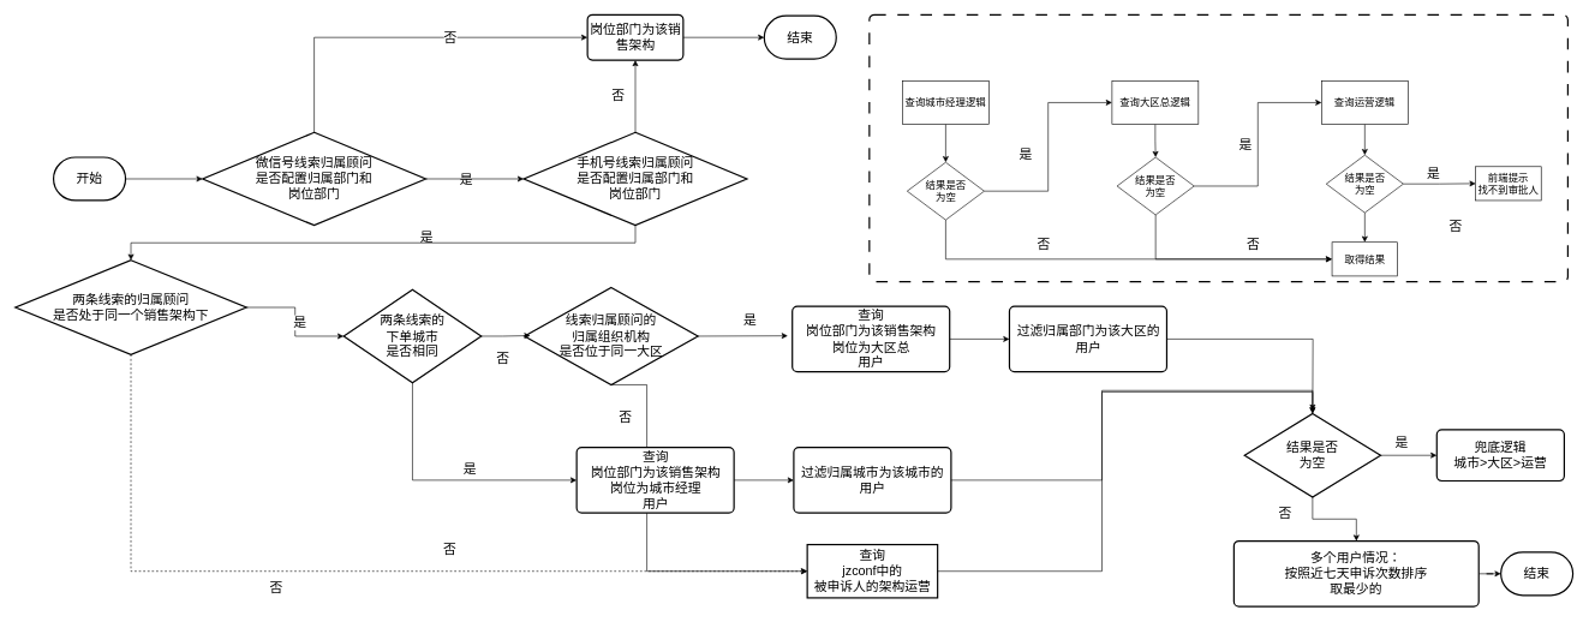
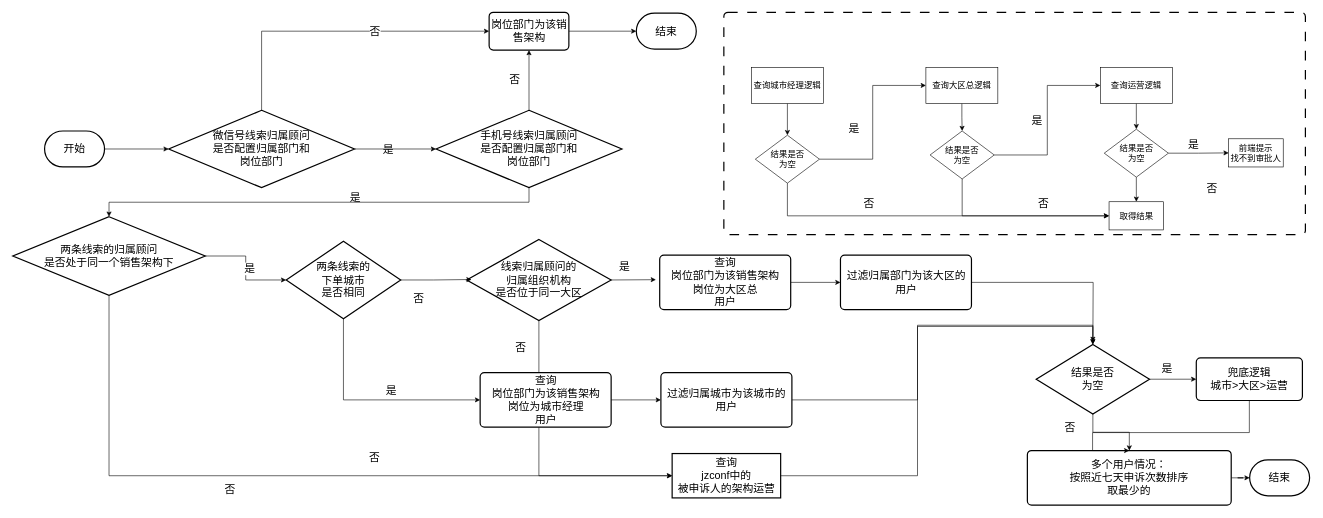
  <mxCell id="0" />
  <mxCell id="1" parent="0" />
  <mxCell id="2" style="edgeStyle=orthogonalEdgeStyle;rounded=0;orthogonalLoop=1;jettySize=auto;html=1;exitX=0.5;exitY=1;exitDx=0;exitDy=0;exitPerimeter=0;entryX=0;entryY=0.5;entryDx=0;entryDy=0;" edge="1" parent="1" source="23" target="33"><mxGeometry relative="1" as="geometry"><Array as="points"><mxPoint x="897" y="793" /></Array></mxGeometry></mxCell>
  <mxCell id="3" value="&lt;font style=&quot;font-size: 18px;&quot;&gt;开始&lt;/font&gt;" style="strokeWidth=2;html=1;shape=mxgraph.flowchart.terminator;whiteSpace=wrap;" vertex="1" parent="1"><mxGeometry x="73" y="218" width="100" height="60" as="geometry" /></mxCell>
  <mxCell id="4" style="edgeStyle=orthogonalEdgeStyle;rounded=0;orthogonalLoop=1;jettySize=auto;html=1;exitX=0.5;exitY=0;exitDx=0;exitDy=0;exitPerimeter=0;entryX=0;entryY=0.5;entryDx=0;entryDy=0;" edge="1" parent="1" source="6" target="15"><mxGeometry relative="1" as="geometry" /></mxCell>
  <mxCell id="5" value="&lt;font style=&quot;font-size: 18px;&quot;&gt;是&lt;/font&gt;" style="edgeLabel;html=1;align=center;verticalAlign=middle;resizable=0;points=[];" vertex="1" connectable="0" parent="4"><mxGeometry x="0.107" y="-5" relative="1" as="geometry"><mxPoint x="59" y="192" as="offset" /></mxGeometry></mxCell>
  <mxCell id="6" value="&lt;font style=&quot;font-size: 18px;&quot;&gt;微信号线索归属顾问&lt;br&gt;是否配置归属部门和&lt;br&gt;岗位部门&lt;/font&gt;" style="strokeWidth=2;html=1;shape=mxgraph.flowchart.decision;whiteSpace=wrap;" vertex="1" parent="1"><mxGeometry x="280" y="183.5" width="310" height="129" as="geometry" /></mxCell>
  <mxCell id="7" style="edgeStyle=orthogonalEdgeStyle;rounded=0;orthogonalLoop=1;jettySize=auto;html=1;exitX=0.5;exitY=0;exitDx=0;exitDy=0;exitPerimeter=0;entryX=0.5;entryY=1;entryDx=0;entryDy=0;" edge="1" parent="1" source="10" target="15"><mxGeometry relative="1" as="geometry" /></mxCell>
  <mxCell id="8" value="&lt;font style=&quot;font-size: 18px;&quot;&gt;是&lt;/font&gt;" style="edgeLabel;html=1;align=center;verticalAlign=middle;resizable=0;points=[];" vertex="1" connectable="0" parent="7"><mxGeometry x="0.144" y="-1" relative="1" as="geometry"><mxPoint x="-292" y="203" as="offset" /></mxGeometry></mxCell>
  <mxCell id="9" style="edgeStyle=orthogonalEdgeStyle;rounded=0;orthogonalLoop=1;jettySize=auto;html=1;exitX=0.5;exitY=1;exitDx=0;exitDy=0;exitPerimeter=0;" edge="1" parent="1" source="10" target="19"><mxGeometry relative="1" as="geometry" /></mxCell>
  <mxCell id="10" value="&lt;font style=&quot;font-size: 18px;&quot;&gt;手机号线索归属顾问&lt;br&gt;是否配置归属部门和&lt;br&gt;岗位部门&lt;/font&gt;" style="strokeWidth=2;html=1;shape=mxgraph.flowchart.decision;whiteSpace=wrap;" vertex="1" parent="1"><mxGeometry x="726" y="183.5" width="310" height="129" as="geometry" /></mxCell>
  <mxCell id="11" style="edgeStyle=orthogonalEdgeStyle;rounded=0;orthogonalLoop=1;jettySize=auto;html=1;exitX=1;exitY=0.5;exitDx=0;exitDy=0;exitPerimeter=0;entryX=0;entryY=0.5;entryDx=0;entryDy=0;entryPerimeter=0;" edge="1" parent="1" source="3" target="6"><mxGeometry relative="1" as="geometry" /></mxCell>
  <mxCell id="12" style="edgeStyle=orthogonalEdgeStyle;rounded=0;orthogonalLoop=1;jettySize=auto;html=1;exitX=1;exitY=0.5;exitDx=0;exitDy=0;exitPerimeter=0;entryX=0;entryY=0.5;entryDx=0;entryDy=0;entryPerimeter=0;" edge="1" parent="1" source="6" target="10"><mxGeometry relative="1" as="geometry" /></mxCell>
  <mxCell id="13" value="&lt;span style=&quot;font-size: 18px;&quot;&gt;否&lt;/span&gt;" style="edgeLabel;html=1;align=center;verticalAlign=middle;resizable=0;points=[];" vertex="1" connectable="0" parent="12"><mxGeometry x="0.101" y="-2" relative="1" as="geometry"><mxPoint x="-42" y="-198" as="offset" /></mxGeometry></mxCell>
  <mxCell id="14" style="edgeStyle=orthogonalEdgeStyle;rounded=0;orthogonalLoop=1;jettySize=auto;html=1;exitX=1;exitY=0.5;exitDx=0;exitDy=0;" edge="1" parent="1" source="15" target="17"><mxGeometry relative="1" as="geometry" /></mxCell>
  <mxCell id="15" value="&lt;font style=&quot;font-size: 18px;&quot;&gt;岗位部门为该销售架构&lt;/font&gt;" style="rounded=1;whiteSpace=wrap;html=1;absoluteArcSize=1;arcSize=14;strokeWidth=2;" vertex="1" parent="1"><mxGeometry x="814.5" y="20" width="133" height="63" as="geometry" /></mxCell>
  <mxCell id="16" value="&lt;span style=&quot;font-size: 18px;&quot;&gt;否&lt;/span&gt;" style="edgeLabel;html=1;align=center;verticalAlign=middle;resizable=0;points=[];" vertex="1" connectable="0" parent="1"><mxGeometry x="660" y="72" as="geometry"><mxPoint x="196" y="60" as="offset" /></mxGeometry></mxCell>
  <mxCell id="17" value="&lt;font style=&quot;font-size: 18px;&quot;&gt;结束&lt;/font&gt;" style="strokeWidth=2;html=1;shape=mxgraph.flowchart.terminator;whiteSpace=wrap;" vertex="1" parent="1"><mxGeometry x="1060" y="21.5" width="100" height="60" as="geometry" /></mxCell>
- <mxCell id="18" style="edgeStyle=orthogonalEdgeStyle;rounded=0;orthogonalLoop=1;jettySize=auto;html=1;exitX=0.5;exitY=1;exitDx=0;exitDy=0;exitPerimeter=0;entryX=0;entryY=0.5;entryDx=0;entryDy=0;dashed=1;" edge="1" parent="1" source="19" target="33"><mxGeometry relative="1" as="geometry" /></mxCell>
+ <mxCell id="18" style="edgeStyle=orthogonalEdgeStyle;rounded=0;orthogonalLoop=1;jettySize=auto;html=1;exitX=0.5;exitY=1;exitDx=0;exitDy=0;exitPerimeter=0;entryX=0;entryY=0.5;entryDx=0;entryDy=0;" edge="1" parent="1" source="19" target="33"><mxGeometry relative="1" as="geometry" /></mxCell>
  <mxCell id="19" value="&lt;font style=&quot;font-size: 18px;&quot;&gt;两条线索的归属顾问&lt;br&gt;是否处于同一个销售架构下&lt;/font&gt;" style="strokeWidth=2;html=1;shape=mxgraph.flowchart.decision;whiteSpace=wrap;" vertex="1" parent="1"><mxGeometry x="20" y="361" width="321" height="131" as="geometry" /></mxCell>
  <mxCell id="20" style="edgeStyle=orthogonalEdgeStyle;rounded=0;orthogonalLoop=1;jettySize=auto;html=1;exitX=0.5;exitY=1;exitDx=0;exitDy=0;exitPerimeter=0;entryX=0;entryY=0.5;entryDx=0;entryDy=0;" edge="1" parent="1" source="21" target="35"><mxGeometry relative="1" as="geometry" /></mxCell>
  <mxCell id="21" value="&lt;font style=&quot;font-size: 18px;&quot;&gt;两条线索的&lt;br&gt;下单城市&lt;br&gt;是否相同&lt;/font&gt;" style="strokeWidth=2;html=1;shape=mxgraph.flowchart.decision;whiteSpace=wrap;" vertex="1" parent="1"><mxGeometry x="476" y="402" width="191" height="129" as="geometry" /></mxCell>
  <mxCell id="22" style="edgeStyle=orthogonalEdgeStyle;rounded=0;orthogonalLoop=1;jettySize=auto;html=1;exitX=1;exitY=0.5;exitDx=0;exitDy=0;exitPerimeter=0;" edge="1" parent="1" source="23"><mxGeometry relative="1" as="geometry"><mxPoint x="1092.667" y="466" as="targetPoint" /></mxGeometry></mxCell>
- <mxCell id="23" value="&lt;font style=&quot;font-size: 18px;&quot;&gt;线索归属顾问的&lt;br&gt;归属组织机构&lt;br&gt;是否位于同一大区&lt;/font&gt;" style="strokeWidth=2;html=1;shape=mxgraph.flowchart.decision;whiteSpace=wrap;" vertex="1" parent="1"><mxGeometry x="727" y="399" width="241" height="135" as="geometry" /></mxCell>
+ <mxCell id="23" value="&lt;font style=&quot;font-size: 18px;&quot;&gt;线索归属顾问的&lt;br&gt;归属组织机构&lt;br&gt;是否位于同一大区&lt;/font&gt;" style="strokeWidth=2;html=1;shape=mxgraph.flowchart.decision;whiteSpace=wrap;" vertex="1" parent="1"><mxGeometry x="777" y="399" width="241" height="135" as="geometry" /></mxCell>
  <mxCell id="24" style="edgeStyle=orthogonalEdgeStyle;rounded=0;orthogonalLoop=1;jettySize=auto;html=1;exitX=1;exitY=0.5;exitDx=0;exitDy=0;exitPerimeter=0;entryX=0;entryY=0.5;entryDx=0;entryDy=0;entryPerimeter=0;" edge="1" parent="1" source="19" target="21"><mxGeometry relative="1" as="geometry" /></mxCell>
  <mxCell id="25" value="&lt;font style=&quot;font-size: 18px;&quot;&gt;是&lt;/font&gt;" style="edgeLabel;html=1;align=center;verticalAlign=middle;resizable=0;points=[];" vertex="1" connectable="0" parent="24"><mxGeometry x="-0.22" relative="1" as="geometry"><mxPoint x="6" y="20" as="offset" /></mxGeometry></mxCell>
  <mxCell id="26" style="edgeStyle=orthogonalEdgeStyle;rounded=0;orthogonalLoop=1;jettySize=auto;html=1;exitX=1;exitY=0.5;exitDx=0;exitDy=0;exitPerimeter=0;entryX=0.034;entryY=0.494;entryDx=0;entryDy=0;entryPerimeter=0;" edge="1" parent="1" source="21" target="23"><mxGeometry relative="1" as="geometry" /></mxCell>
  <mxCell id="27" value="&lt;font style=&quot;font-size: 18px;&quot;&gt;否&lt;/font&gt;" style="edgeLabel;html=1;align=center;verticalAlign=middle;resizable=0;points=[];" vertex="1" connectable="0" parent="1"><mxGeometry x="696" y="496" as="geometry" /></mxCell>
  <mxCell id="28" value="&lt;font style=&quot;font-size: 18px;&quot;&gt;是&lt;/font&gt;" style="edgeLabel;html=1;align=center;verticalAlign=middle;resizable=0;points=[];" vertex="1" connectable="0" parent="1"><mxGeometry x="510" y="516" as="geometry"><mxPoint x="140" y="135" as="offset" /></mxGeometry></mxCell>
  <mxCell id="29" value="&lt;font style=&quot;font-size: 18px;&quot;&gt;否&lt;/font&gt;" style="edgeLabel;html=1;align=center;verticalAlign=middle;resizable=0;points=[];" vertex="1" connectable="0" parent="1"><mxGeometry x="508" y="741" as="geometry"><mxPoint x="-127" y="74" as="offset" /></mxGeometry></mxCell>
  <mxCell id="30" value="&lt;font style=&quot;font-size: 18px;&quot;&gt;否&lt;/font&gt;" style="edgeLabel;html=1;align=center;verticalAlign=middle;resizable=0;points=[];" vertex="1" connectable="0" parent="1"><mxGeometry x="866" y="578" as="geometry" /></mxCell>
  <mxCell id="31" value="&lt;font style=&quot;font-size: 18px;&quot;&gt;是&lt;/font&gt;" style="edgeLabel;html=1;align=center;verticalAlign=middle;resizable=0;points=[];" vertex="1" connectable="0" parent="1"><mxGeometry x="1010" y="593" as="geometry"><mxPoint x="29" y="-149" as="offset" /></mxGeometry></mxCell>
  <mxCell id="32" value="&lt;font style=&quot;font-size: 18px;&quot;&gt;否&lt;/font&gt;" style="edgeLabel;html=1;align=center;verticalAlign=middle;resizable=0;points=[];" vertex="1" connectable="0" parent="1"><mxGeometry x="622" y="762" as="geometry" /></mxCell>
  <mxCell id="33" value="&lt;font style=&quot;font-size: 18px;&quot;&gt;查询&lt;br&gt;jzconf中的&lt;br&gt;被申诉人的架构运营&lt;br&gt;&lt;/font&gt;" style="whiteSpace=wrap;html=1;absoluteArcSize=1;arcSize=14;strokeWidth=2;rounded=0;" vertex="1" parent="1"><mxGeometry x="1119.75" y="756" width="181" height="74" as="geometry" /></mxCell>
  <mxCell id="34" style="edgeStyle=orthogonalEdgeStyle;rounded=0;orthogonalLoop=1;jettySize=auto;html=1;exitX=1;exitY=0.5;exitDx=0;exitDy=0;" edge="1" parent="1" source="35" target="36"><mxGeometry relative="1" as="geometry" /></mxCell>
  <mxCell id="35" value="&lt;font style=&quot;font-size: 18px;&quot;&gt;查询&lt;br&gt;岗位部门为该销售架构&lt;br&gt;岗位为城市经理&lt;br&gt;用户&lt;br&gt;&lt;/font&gt;" style="rounded=1;whiteSpace=wrap;html=1;absoluteArcSize=1;arcSize=14;strokeWidth=2;" vertex="1" parent="1"><mxGeometry x="799.5" y="621" width="218.5" height="91" as="geometry" /></mxCell>
  <mxCell id="36" value="&lt;font style=&quot;font-size: 18px;&quot;&gt;过滤归属城市为该城市的&lt;br&gt;用户&lt;br&gt;&lt;/font&gt;" style="rounded=1;whiteSpace=wrap;html=1;absoluteArcSize=1;arcSize=14;strokeWidth=2;" vertex="1" parent="1"><mxGeometry x="1101" y="621" width="218.5" height="91" as="geometry" /></mxCell>
  <mxCell id="37" style="edgeStyle=orthogonalEdgeStyle;rounded=0;orthogonalLoop=1;jettySize=auto;html=1;exitX=1;exitY=0.5;exitDx=0;exitDy=0;" edge="1" parent="1" source="38" target="40"><mxGeometry relative="1" as="geometry" /></mxCell>
  <mxCell id="38" value="&lt;font style=&quot;font-size: 18px;&quot;&gt;查询&lt;br&gt;岗位部门为该销售架构&lt;br&gt;岗位为大区总&lt;br&gt;用户&lt;br&gt;&lt;/font&gt;" style="rounded=1;whiteSpace=wrap;html=1;absoluteArcSize=1;arcSize=14;strokeWidth=2;" vertex="1" parent="1"><mxGeometry x="1099" y="425" width="218.5" height="91" as="geometry" /></mxCell>
  <mxCell id="39" style="edgeStyle=orthogonalEdgeStyle;rounded=0;orthogonalLoop=1;jettySize=auto;html=1;exitX=1;exitY=0.5;exitDx=0;exitDy=0;" edge="1" parent="1" source="40"><mxGeometry relative="1" as="geometry"><mxPoint x="1821.5" y="569.75" as="targetPoint" /></mxGeometry></mxCell>
  <mxCell id="40" value="&lt;font style=&quot;font-size: 18px;&quot;&gt;过滤归属部门为该大区的&lt;br&gt;用户&lt;br&gt;&lt;/font&gt;" style="rounded=1;whiteSpace=wrap;html=1;absoluteArcSize=1;arcSize=14;strokeWidth=2;" vertex="1" parent="1"><mxGeometry x="1400.5" y="425" width="218.5" height="91" as="geometry" /></mxCell>
  <mxCell id="41" style="edgeStyle=orthogonalEdgeStyle;rounded=0;orthogonalLoop=1;jettySize=auto;html=1;exitX=0.5;exitY=1;exitDx=0;exitDy=0;exitPerimeter=0;" edge="1" parent="1" source="43" target="47"><mxGeometry relative="1" as="geometry" /></mxCell>
  <mxCell id="42" style="edgeStyle=orthogonalEdgeStyle;rounded=0;orthogonalLoop=1;jettySize=auto;html=1;exitX=1;exitY=0.5;exitDx=0;exitDy=0;exitPerimeter=0;" edge="1" parent="1" source="43" target="51"><mxGeometry relative="1" as="geometry" /></mxCell>
  <mxCell id="43" value="&lt;font style=&quot;font-size: 18px;&quot;&gt;结果是否&lt;br&gt;为空&lt;/font&gt;" style="strokeWidth=2;html=1;shape=mxgraph.flowchart.decision;whiteSpace=wrap;" vertex="1" parent="1"><mxGeometry x="1727" y="574" width="189" height="116" as="geometry" /></mxCell>
  <mxCell id="44" style="edgeStyle=orthogonalEdgeStyle;rounded=0;orthogonalLoop=1;jettySize=auto;html=1;exitX=1;exitY=0.5;exitDx=0;exitDy=0;entryX=0.5;entryY=0;entryDx=0;entryDy=0;entryPerimeter=0;" edge="1" parent="1" source="36" target="43"><mxGeometry relative="1" as="geometry"><Array as="points"><mxPoint x="1529" y="667" /><mxPoint x="1529" y="544" /><mxPoint x="1822" y="544" /></Array></mxGeometry></mxCell>
  <mxCell id="45" style="edgeStyle=orthogonalEdgeStyle;rounded=0;orthogonalLoop=1;jettySize=auto;html=1;exitX=1;exitY=0.5;exitDx=0;exitDy=0;entryX=0.5;entryY=0;entryDx=0;entryDy=0;entryPerimeter=0;" edge="1" parent="1" source="33" target="43"><mxGeometry relative="1" as="geometry"><Array as="points"><mxPoint x="1529" y="793" /><mxPoint x="1529" y="542" /><mxPoint x="1822" y="542" /></Array></mxGeometry></mxCell>
  <mxCell id="46" style="edgeStyle=orthogonalEdgeStyle;rounded=0;orthogonalLoop=1;jettySize=auto;html=1;exitX=1;exitY=0.5;exitDx=0;exitDy=0;" edge="1" parent="1" source="47" target="49"><mxGeometry relative="1" as="geometry" /></mxCell>
  <mxCell id="47" value="&lt;font style=&quot;font-size: 18px;&quot;&gt;多个用户情况：&lt;br&gt;按照近七天申诉次数排序&lt;br&gt;取最少的&lt;br&gt;&lt;/font&gt;" style="rounded=1;whiteSpace=wrap;html=1;absoluteArcSize=1;arcSize=14;strokeWidth=2;" vertex="1" parent="1"><mxGeometry x="1712.25" y="751" width="340" height="91" as="geometry" /></mxCell>
  <mxCell id="48" value="&lt;font style=&quot;font-size: 18px;&quot;&gt;否&lt;/font&gt;" style="edgeLabel;html=1;align=center;verticalAlign=middle;resizable=0;points=[];" vertex="1" connectable="0" parent="1"><mxGeometry x="876" y="588" as="geometry"><mxPoint x="906" y="124" as="offset" /></mxGeometry></mxCell>
  <mxCell id="49" value="&lt;font style=&quot;font-size: 18px;&quot;&gt;结束&lt;/font&gt;" style="strokeWidth=2;html=1;shape=mxgraph.flowchart.terminator;whiteSpace=wrap;" vertex="1" parent="1"><mxGeometry x="2083" y="766.5" width="100" height="60" as="geometry" /></mxCell>
+ <mxCell id="50" style="edgeStyle=orthogonalEdgeStyle;rounded=0;orthogonalLoop=1;jettySize=auto;html=1;exitX=0.5;exitY=1;exitDx=0;exitDy=0;entryX=0.5;entryY=0;entryDx=0;entryDy=0;" edge="1" parent="1" source="51" target="47"><mxGeometry relative="1" as="geometry"><Array as="points"><mxPoint x="2083" y="721" /><mxPoint x="1821" y="721" /></Array></mxGeometry></mxCell>
  <mxCell id="51" value="&lt;font style=&quot;font-size: 18px;&quot;&gt;兜底逻辑&lt;br&gt;城市&amp;gt;大区&amp;gt;运营&lt;br&gt;&lt;/font&gt;" style="rounded=1;whiteSpace=wrap;html=1;absoluteArcSize=1;arcSize=14;strokeWidth=2;" vertex="1" parent="1"><mxGeometry x="1994" y="596.5" width="177" height="71" as="geometry" /></mxCell>
  <mxCell id="52" value="&lt;font style=&quot;font-size: 18px;&quot;&gt;是&lt;/font&gt;" style="edgeLabel;html=1;align=center;verticalAlign=middle;resizable=0;points=[];" vertex="1" connectable="0" parent="1"><mxGeometry x="1804" y="479" as="geometry"><mxPoint x="140" y="135" as="offset" /></mxGeometry></mxCell>
  <mxCell id="53" value="" style="rounded=1;whiteSpace=wrap;html=1;absoluteArcSize=1;arcSize=14;strokeWidth=2;dashed=1;dashPattern=8 8;" vertex="1" parent="1"><mxGeometry x="1206" y="20" width="970" height="371" as="geometry" /></mxCell>
  <mxCell id="54" style="edgeStyle=orthogonalEdgeStyle;rounded=0;orthogonalLoop=1;jettySize=auto;html=1;exitX=0.5;exitY=1;exitDx=0;exitDy=0;entryX=0.5;entryY=0;entryDx=0;entryDy=0;" edge="1" parent="1" source="55" target="66"><mxGeometry relative="1" as="geometry" /></mxCell>
  <mxCell id="55" value="&lt;font style=&quot;font-size: 14px;&quot;&gt;查询大区总逻辑&lt;/font&gt;" style="rounded=0;whiteSpace=wrap;html=1;" vertex="1" parent="1"><mxGeometry x="1543" y="112" width="120" height="60" as="geometry" /></mxCell>
  <mxCell id="56" style="edgeStyle=orthogonalEdgeStyle;rounded=0;orthogonalLoop=1;jettySize=auto;html=1;exitX=0.5;exitY=1;exitDx=0;exitDy=0;entryX=0.5;entryY=0;entryDx=0;entryDy=0;" edge="1" parent="1" source="57" target="62"><mxGeometry relative="1" as="geometry" /></mxCell>
  <mxCell id="57" value="&lt;font style=&quot;font-size: 14px;&quot;&gt;查询城市经理逻辑&lt;/font&gt;" style="rounded=0;whiteSpace=wrap;html=1;" vertex="1" parent="1"><mxGeometry x="1252" y="112" width="120" height="60" as="geometry" /></mxCell>
  <mxCell id="58" style="edgeStyle=orthogonalEdgeStyle;rounded=0;orthogonalLoop=1;jettySize=auto;html=1;exitX=0.5;exitY=1;exitDx=0;exitDy=0;" edge="1" parent="1" source="59" target="69"><mxGeometry relative="1" as="geometry" /></mxCell>
  <mxCell id="59" value="&lt;font style=&quot;font-size: 14px;&quot;&gt;查询运营逻辑&lt;/font&gt;" style="rounded=0;whiteSpace=wrap;html=1;" vertex="1" parent="1"><mxGeometry x="1834" y="112" width="120" height="60" as="geometry" /></mxCell>
  <mxCell id="60" style="edgeStyle=orthogonalEdgeStyle;rounded=0;orthogonalLoop=1;jettySize=auto;html=1;exitX=1;exitY=0.5;exitDx=0;exitDy=0;entryX=0;entryY=0.5;entryDx=0;entryDy=0;" edge="1" parent="1" source="62" target="55"><mxGeometry relative="1" as="geometry" /></mxCell>
  <mxCell id="61" style="edgeStyle=orthogonalEdgeStyle;rounded=0;orthogonalLoop=1;jettySize=auto;html=1;exitX=0.5;exitY=1;exitDx=0;exitDy=0;entryX=0;entryY=0.5;entryDx=0;entryDy=0;" edge="1" parent="1" source="62" target="63"><mxGeometry relative="1" as="geometry" /></mxCell>
  <mxCell id="62" value="&lt;font style=&quot;font-size: 14px;&quot;&gt;结果是否&lt;br&gt;为空&lt;/font&gt;" style="rhombus;whiteSpace=wrap;html=1;" vertex="1" parent="1"><mxGeometry x="1258.5" y="225" width="107" height="80" as="geometry" /></mxCell>
  <mxCell id="63" value="&lt;span style=&quot;font-size: 14px;&quot;&gt;取得结果&lt;/span&gt;" style="rounded=0;whiteSpace=wrap;html=1;" vertex="1" parent="1"><mxGeometry x="1848.5" y="336" width="91" height="47" as="geometry" /></mxCell>
  <mxCell id="64" style="edgeStyle=orthogonalEdgeStyle;rounded=0;orthogonalLoop=1;jettySize=auto;html=1;exitX=0.5;exitY=1;exitDx=0;exitDy=0;entryX=0;entryY=0.5;entryDx=0;entryDy=0;" edge="1" parent="1" source="66" target="63"><mxGeometry relative="1" as="geometry" /></mxCell>
  <mxCell id="65" style="edgeStyle=orthogonalEdgeStyle;rounded=0;orthogonalLoop=1;jettySize=auto;html=1;exitX=1;exitY=0.5;exitDx=0;exitDy=0;entryX=0;entryY=0.5;entryDx=0;entryDy=0;" edge="1" parent="1" source="66" target="59"><mxGeometry relative="1" as="geometry" /></mxCell>
  <mxCell id="66" value="&lt;font style=&quot;font-size: 14px;&quot;&gt;结果是否&lt;br&gt;为空&lt;/font&gt;" style="rhombus;whiteSpace=wrap;html=1;" vertex="1" parent="1"><mxGeometry x="1550" y="218" width="107" height="80" as="geometry" /></mxCell>
  <mxCell id="67" style="edgeStyle=orthogonalEdgeStyle;rounded=0;orthogonalLoop=1;jettySize=auto;html=1;exitX=0.5;exitY=1;exitDx=0;exitDy=0;entryX=0.5;entryY=0;entryDx=0;entryDy=0;" edge="1" parent="1" source="69" target="63"><mxGeometry relative="1" as="geometry" /></mxCell>
  <mxCell id="68" style="edgeStyle=orthogonalEdgeStyle;rounded=0;orthogonalLoop=1;jettySize=auto;html=1;exitX=1;exitY=0.5;exitDx=0;exitDy=0;" edge="1" parent="1" source="69" target="76"><mxGeometry relative="1" as="geometry" /></mxCell>
  <mxCell id="69" value="&lt;font style=&quot;font-size: 14px;&quot;&gt;结果是否&lt;br&gt;为空&lt;/font&gt;" style="rhombus;whiteSpace=wrap;html=1;" vertex="1" parent="1"><mxGeometry x="1840.5" y="215" width="107" height="80" as="geometry" /></mxCell>
  <mxCell id="70" value="&lt;font style=&quot;font-size: 18px;&quot;&gt;是&lt;/font&gt;" style="edgeLabel;html=1;align=center;verticalAlign=middle;resizable=0;points=[];" vertex="1" connectable="0" parent="1"><mxGeometry x="1848.5" y="105" as="geometry"><mxPoint x="140" y="135" as="offset" /></mxGeometry></mxCell>
  <mxCell id="71" value="&lt;font style=&quot;font-size: 18px;&quot;&gt;否&lt;/font&gt;" style="edgeLabel;html=1;align=center;verticalAlign=middle;resizable=0;points=[];" vertex="1" connectable="0" parent="1"><mxGeometry x="1048" y="753" as="geometry"><mxPoint x="971" y="-440" as="offset" /></mxGeometry></mxCell>
  <mxCell id="72" value="&lt;font style=&quot;font-size: 18px;&quot;&gt;是&lt;/font&gt;" style="edgeLabel;html=1;align=center;verticalAlign=middle;resizable=0;points=[];" vertex="1" connectable="0" parent="1"><mxGeometry x="1282" y="79" as="geometry"><mxPoint x="140" y="135" as="offset" /></mxGeometry></mxCell>
  <mxCell id="73" value="&lt;font style=&quot;font-size: 18px;&quot;&gt;是&lt;/font&gt;" style="edgeLabel;html=1;align=center;verticalAlign=middle;resizable=0;points=[];" vertex="1" connectable="0" parent="1"><mxGeometry x="1587" y="65" as="geometry"><mxPoint x="140" y="135" as="offset" /></mxGeometry></mxCell>
  <mxCell id="74" value="&lt;font style=&quot;font-size: 18px;&quot;&gt;否&lt;/font&gt;" style="edgeLabel;html=1;align=center;verticalAlign=middle;resizable=0;points=[];" vertex="1" connectable="0" parent="1"><mxGeometry x="767" y="779" as="geometry"><mxPoint x="971" y="-440" as="offset" /></mxGeometry></mxCell>
  <mxCell id="75" value="&lt;font style=&quot;font-size: 18px;&quot;&gt;否&lt;/font&gt;" style="edgeLabel;html=1;align=center;verticalAlign=middle;resizable=0;points=[];" vertex="1" connectable="0" parent="1"><mxGeometry x="476" y="779" as="geometry"><mxPoint x="971" y="-440" as="offset" /></mxGeometry></mxCell>
  <mxCell id="76" value="&lt;span style=&quot;font-size: 14px;&quot;&gt;前端提示&lt;br&gt;找不到审批人&lt;br&gt;&lt;/span&gt;" style="rounded=0;whiteSpace=wrap;html=1;" vertex="1" parent="1"><mxGeometry x="2048" y="231" width="91" height="47" as="geometry" /></mxCell>
